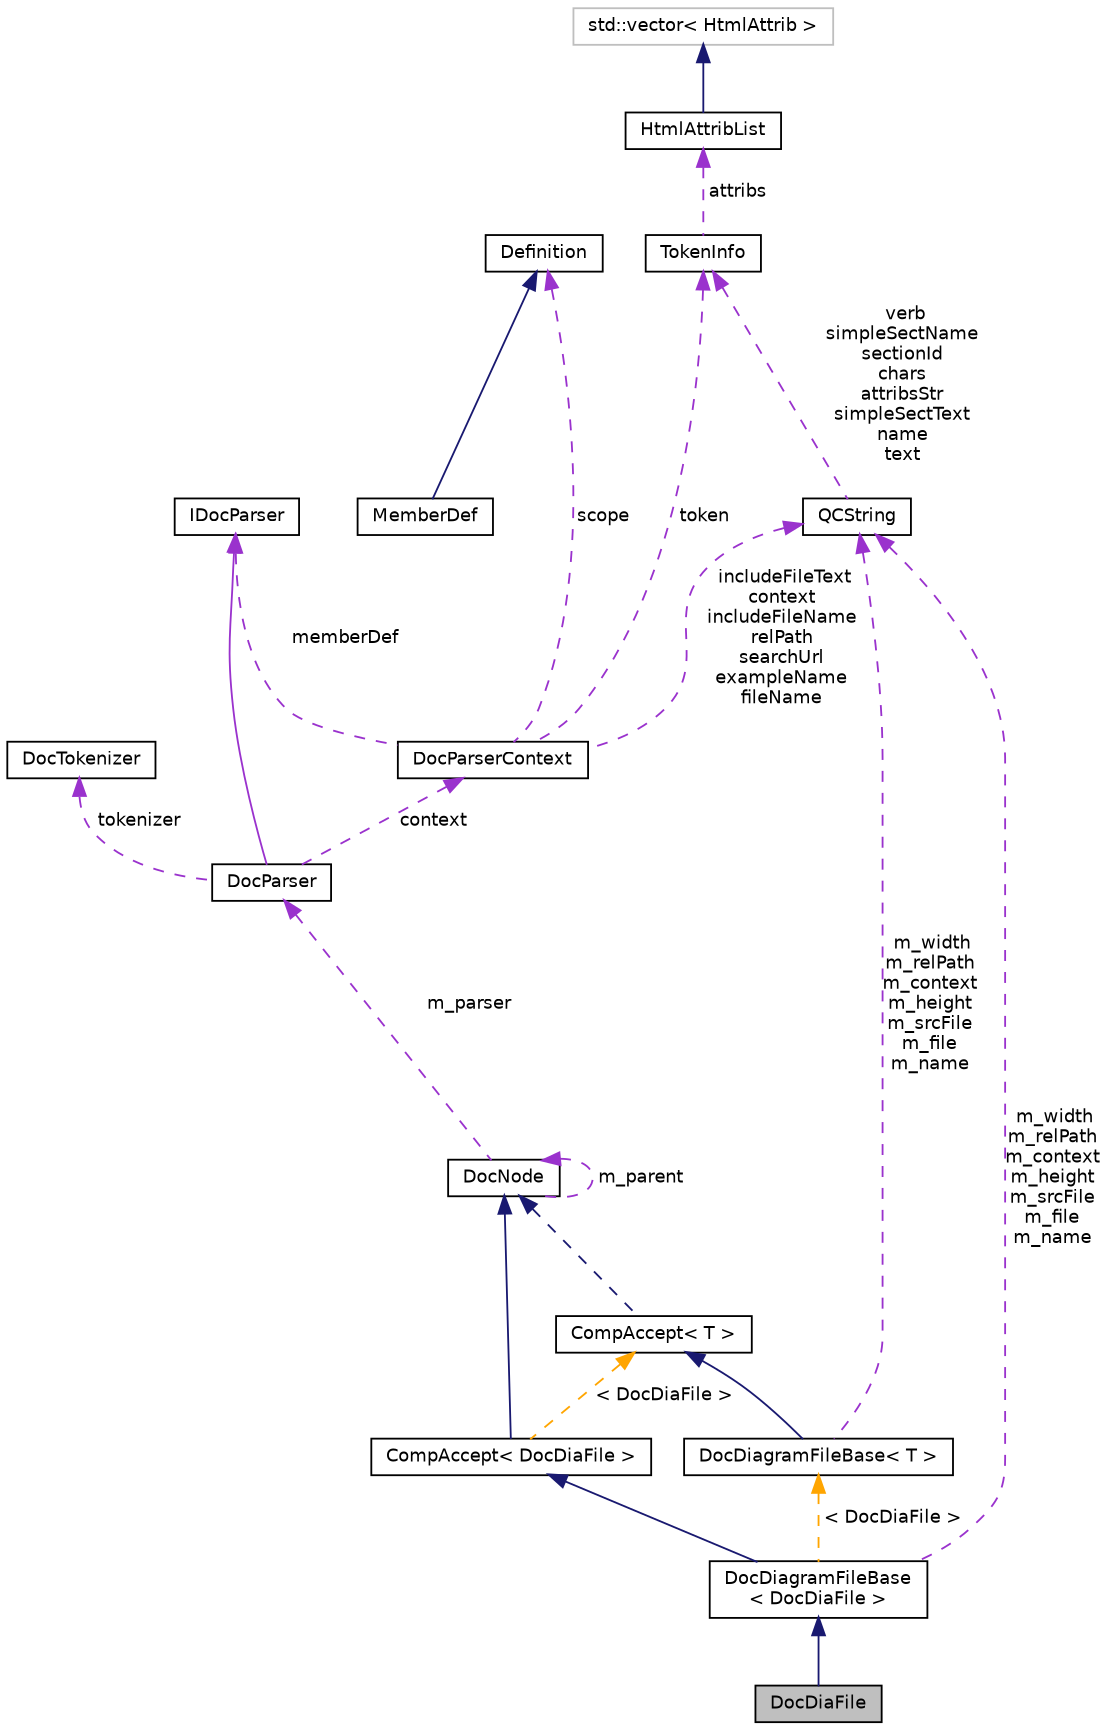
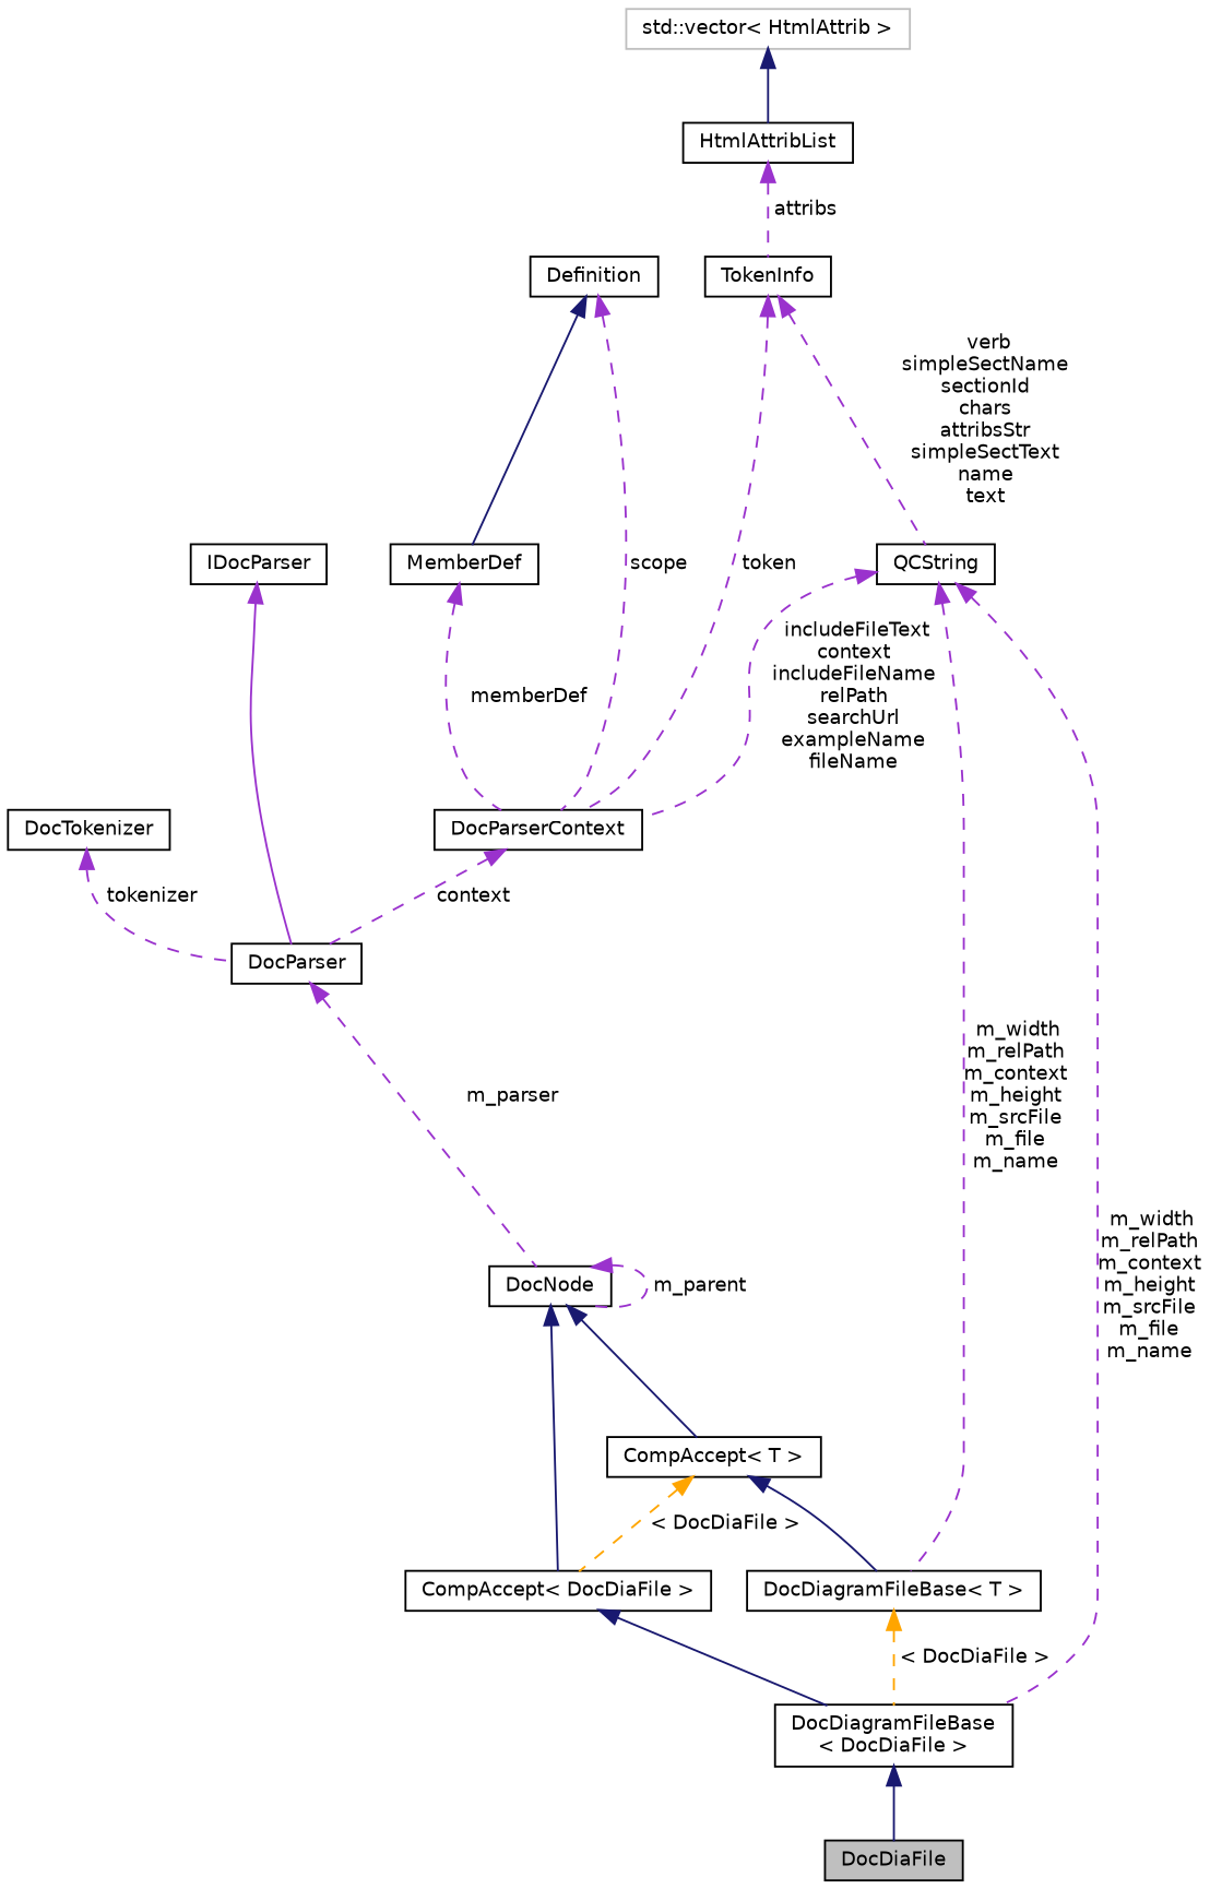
  digraph {
    node [color=black fillcolor=white fontname=Helvetica fontsize=10 shape=record style=filled]
    edge [color=darkorchid3 dir=back fontname=Helvetica fontsize=10 labelfontname=Helvetica labelfontsize=10 style=dashed]
    n1 [fillcolor=grey75 fontcolor=black height=0.2 label=DocDiaFile width=0.4]
    n2 [height=0.2 label="DocDiagramFileBase\l\< DocDiaFile \>" width=0.4]
    n3 [height=0.2 label="CompAccept\< DocDiaFile \>" width=0.4]
    n4 [height=0.2 label=DocNode width=0.4]
    n5 [height=0.2 label="CompAccept\< T \>" width=0.4]
    n6 [height=0.2 label="DocDiagramFileBase\< T \>" width=0.4]
    n7 [height=0.2 label=DocParser width=0.4]
    n8 [height=0.2 label=IDocParser width=0.4]
    n9 [height=0.2 label=DocTokenizer width=0.4]
    n10 [height=0.2 label=DocParserContext width=0.4]
    n11 [height=0.2 label=TokenInfo width=0.4]
    n12 [height=0.2 label=QCString width=0.4]
    n13 [height=0.2 label=HtmlAttribList width=0.4]
    n14 [color=grey75 height=0.2 label="std::vector\< HtmlAttrib \>" width=0.4]
    n15 [height=0.2 label=Definition width=0.4]
    n16 [height=0.2 label=MemberDef width=0.4]
    n2 -> n1 [color=midnightblue style=solid]
    n3 -> n2 [color=midnightblue style=solid]
    n4 -> n3 [color=midnightblue style=solid]
    n4 -> n4 [label=" m_parent"]
-   n4 -> n5 [color=midnightblue]
+   n4 -> n5 [color=midnightblue style=solid]
    n5 -> n3 [color=orange label=" \< DocDiaFile \>"]
    n5 -> n6 [color=midnightblue style=solid]
    n6 -> n2 [color=orange label=" \< DocDiaFile \>"]
    n7 -> n4 [label=" m_parser"]
    n8 -> n7 [style=solid]
    n9 -> n7 [label=" tokenizer"]
    n10 -> n7 [label=" context"]
    n11 -> n10 [label=" token"]
    n11 -> n12 [label=" verb\nsimpleSectName\nsectionId\nchars\nattribsStr\nsimpleSectText\nname\ntext"]
    n12 -> n2 [label=" m_width\nm_relPath\nm_context\nm_height\nm_srcFile\nm_file\nm_name"]
    n12 -> n6 [label=" m_width\nm_relPath\nm_context\nm_height\nm_srcFile\nm_file\nm_name"]
    n12 -> n10 [label=" includeFileText\ncontext\nincludeFileName\nrelPath\nsearchUrl\nexampleName\nfileName"]
    n13 -> n11 [label=" attribs"]
    n14 -> n13 [color=midnightblue style=solid]
    n15 -> n10 [label=" scope"]
    n15 -> n16 [color=midnightblue style=solid]
-   n8 -> n10 [label=" memberDef"]
+   n16 -> n10 [label=" memberDef"]
  }
